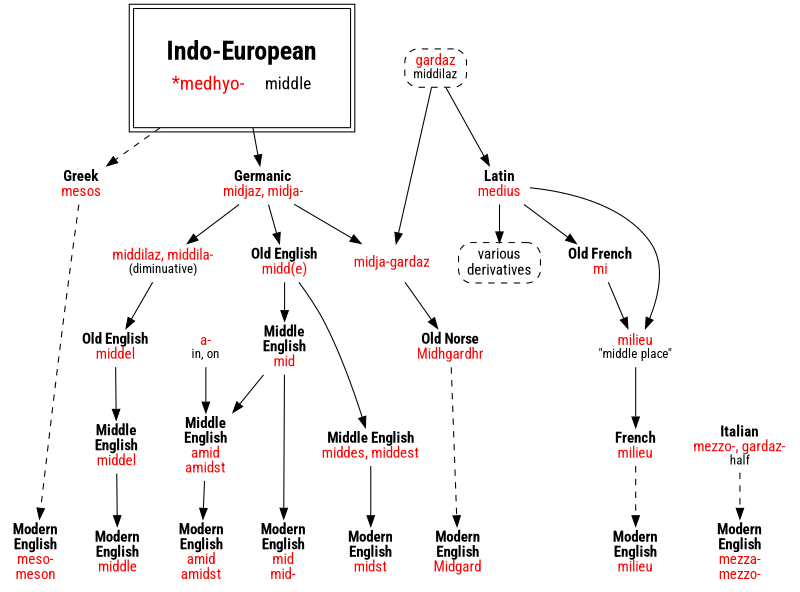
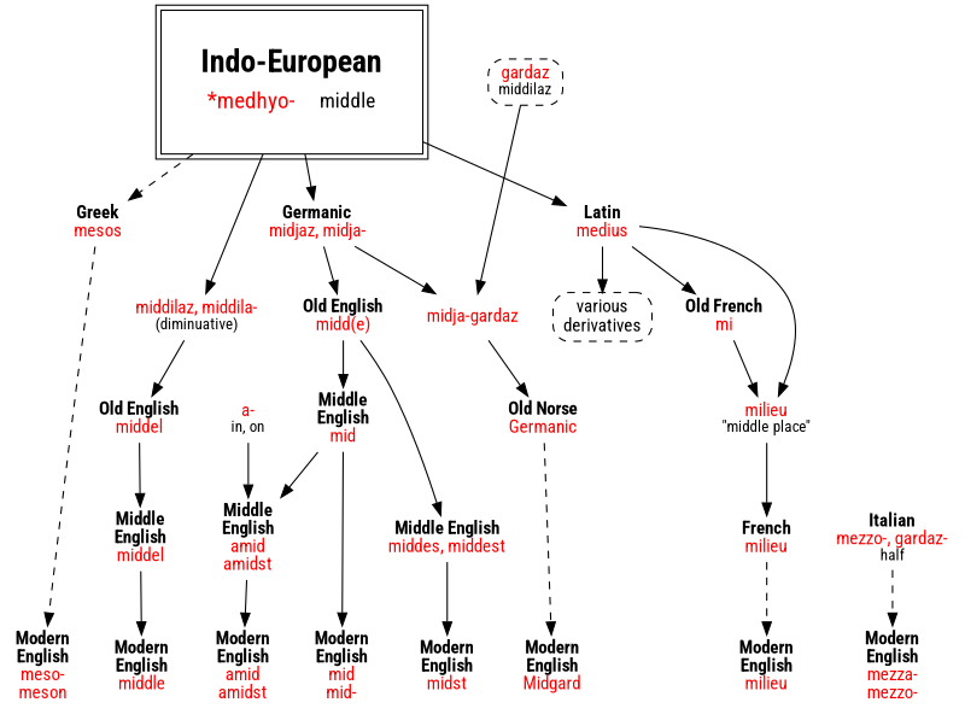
  digraph {
    fontname="Roboto Condensed"
    node [fontname="Roboto Condensed" shape=none]
    edge [fontname="Roboto Condensed"]
    n1 [label=<<b>Greek</b><br/><font color="red">mesos</font>>]
    n2 [label=<<b>Germanic</b><br/><font color="red">midjaz, midja-</font>>]
    n3 [label=<<b>Latin</b><br/><font color="red">medius</font>>]
    n4 [label=<<b>Modern<br/>English</b><br/><font color="red">mid<br/>mid-</font>>]
    n5 [label=<<b>Modern<br/>English</b><br/><font color="red">middle</font>>]
    n6 [label=<<b>Modern<br/>English</b><br/><font color="red">midst</font>>]
    n7 [label=<<b>Modern<br/>English</b><br/><font color="red">amid<br/>amidst</font>>]
    n8 [label=<<b>Modern<br/>English</b><br/><font color="red">Midgard</font>>]
    n9 [label=<<b>Modern<br/>English</b><br/><font color="red">milieu</font>>]
    n10 [label=<<b>Modern<br/>English</b><br/><font color="red">mezza-<br/>mezzo-</font>>]
    n11 [label=<<b>Modern<br/>English</b><br/><font color="red">meso-<br/>meson</font>>]
    n12 [label=<<b>Old English</b><br/><font color="red">midd(e)</font>>]
    n13 [label=<<font color="red">middilaz, middila-</font><br/><font point-size="12">(diminuative)</font>>]
    n14 [label=<<font color="red">midja-gardaz</font>>]
    n15 [label=<<b>Old French</b><br/><font color="red">mi</font>>]
    n16 [label=<various<br/>derivatives> shape=box style="dashed,rounded"]
    n17 [label=<<font color="red">milieu</font><br/><font point-size="12">"middle place"</font>>]
    n18 [label=<<table border="0"><tr><td colspan="2"><font point-size="24"><b>Indo-European</b></font></td></tr><tr><td><font point-size="18" color="red">*medhyo-</font></td><td><font point-size="16">middle</font></td></tr></table>> margin=.3 peripheries=2 shape=box]
    n19 [label=<<b>Middle<br/>English</b><br/><font color="red">mid</font>>]
    n20 [label=<<b>Middle English</b><br/><font color="red">middes, middest</font>>]
    n21 [label=<<b>Old English</b><br/><font color="red">middel</font>>]
-   n22 [label=<<b>Old Norse</b><br/><font color="red">Midhgardhr</font>>]
+   n22 [label=<<b>Old Norse</b><br/><font color="red">Germanic</font>>]
    n23 [label=<<b>Italian</b><br/><font color="red">mezzo-, gardaz-</font><br/><font point-size="12">half</font>>]
    n24 [label=<<b>Middle<br/>English</b><br/><font color="red">amid<br/>amidst</font>>]
    n25 [label=<<b>Middle<br/>English</b><br/><font color="red">middel</font>>]
    n26 [label=<<font color="red">a-</font><br/><font point-size="12">in, on</font>>]
    n27 [label=<<font color="red">gardaz</font><br/><font point-size="12">middilaz</font>> shape=box style="dashed,rounded"]
    n28 [label=<<b>French</b><br/><font color="red">milieu</font>>]
    subgraph sub_1 {
      rank=same
      n1
      n2
      n3
    }
    subgraph sub_2 {
      rank=same
      n4
      n5
      n6
      n7
      n8
      n9
      n10
      n11
    }
    n1 -> n11 [style=dashed]
    n2 -> n12
-   n2 -> n13
+   n18 -> n13
    n2 -> n14
    n3 -> n15
    n3 -> n16
    n3 -> n17
    n12 -> n19
    n12 -> n20
    n13 -> n21
    n14 -> n22
    n15 -> n17
    n17 -> n28
    n18 -> n1 [style=dashed]
    n18 -> n2
-   n27 -> n3
+   n18 -> n3
    n19 -> n4
    n19 -> n24
    n20 -> n6
    n21 -> n25
    n22 -> n8 [style=dashed]
    n23 -> n10 [style=dashed]
    n24 -> n7
    n25 -> n5
    n26 -> n24
    n27 -> n14
    n28 -> n9 [style=dashed]
  }
